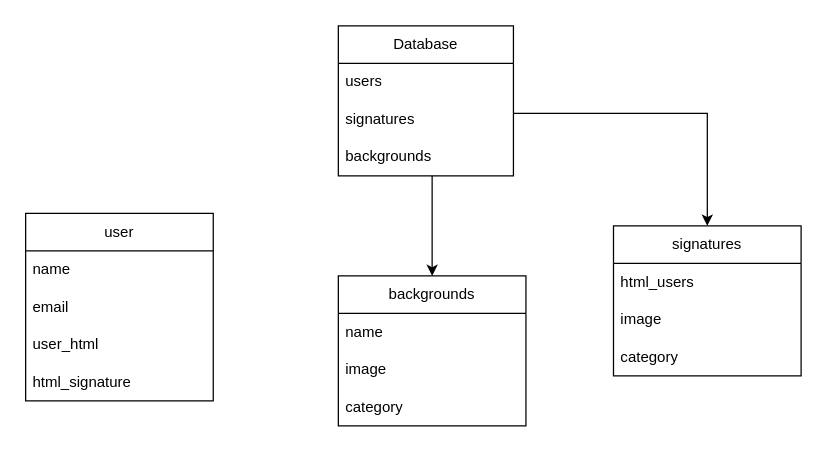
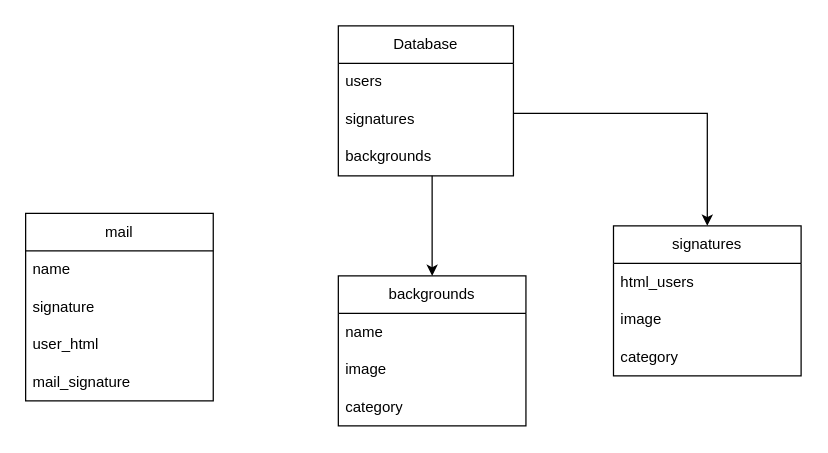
  <mxCell id="0" />
  <mxCell id="1" parent="0" />
  <mxCell id="2" value="Database" style="swimlane;fontStyle=0;childLayout=stackLayout;horizontal=1;startSize=30;horizontalStack=0;resizeParent=1;resizeParentMax=0;resizeLast=0;collapsible=1;marginBottom=0;whiteSpace=wrap;html=1;" vertex="1" parent="1"><mxGeometry x="270" y="20" width="140" height="120" as="geometry" /></mxCell>
  <mxCell id="3" value="users" style="text;strokeColor=none;fillColor=none;align=left;verticalAlign=middle;spacingLeft=4;spacingRight=4;overflow=hidden;points=[[0,0.5],[1,0.5]];portConstraint=eastwest;rotatable=0;whiteSpace=wrap;html=1;" vertex="1" parent="2"><mxGeometry y="30" width="140" height="30" as="geometry" /></mxCell>
  <mxCell id="4" value="signatures" style="text;strokeColor=none;fillColor=none;align=left;verticalAlign=middle;spacingLeft=4;spacingRight=4;overflow=hidden;points=[[0,0.5],[1,0.5]];portConstraint=eastwest;rotatable=0;whiteSpace=wrap;html=1;" vertex="1" parent="2"><mxGeometry y="60" width="140" height="30" as="geometry" /></mxCell>
  <mxCell id="5" value="backgrounds" style="text;strokeColor=none;fillColor=none;align=left;verticalAlign=middle;spacingLeft=4;spacingRight=4;overflow=hidden;points=[[0,0.5],[1,0.5]];portConstraint=eastwest;rotatable=0;whiteSpace=wrap;html=1;" vertex="1" parent="2"><mxGeometry y="90" width="140" height="30" as="geometry" /></mxCell>
- <mxCell id="6" value="user" style="swimlane;fontStyle=0;childLayout=stackLayout;horizontal=1;startSize=30;horizontalStack=0;resizeParent=1;resizeParentMax=0;resizeLast=0;collapsible=1;marginBottom=0;whiteSpace=wrap;html=1;" vertex="1" parent="1"><mxGeometry x="20" y="170" width="150" height="150" as="geometry" /></mxCell>
+ <mxCell id="6" value="mail" style="swimlane;fontStyle=0;childLayout=stackLayout;horizontal=1;startSize=30;horizontalStack=0;resizeParent=1;resizeParentMax=0;resizeLast=0;collapsible=1;marginBottom=0;whiteSpace=wrap;html=1;" vertex="1" parent="1"><mxGeometry x="20" y="170" width="150" height="150" as="geometry" /></mxCell>
  <mxCell id="7" value="name" style="text;strokeColor=none;fillColor=none;align=left;verticalAlign=middle;spacingLeft=4;spacingRight=4;overflow=hidden;points=[[0,0.5],[1,0.5]];portConstraint=eastwest;rotatable=0;whiteSpace=wrap;html=1;" vertex="1" parent="6"><mxGeometry y="30" width="150" height="30" as="geometry" /></mxCell>
- <mxCell id="8" value="email" style="text;strokeColor=none;fillColor=none;align=left;verticalAlign=middle;spacingLeft=4;spacingRight=4;overflow=hidden;points=[[0,0.5],[1,0.5]];portConstraint=eastwest;rotatable=0;whiteSpace=wrap;html=1;" vertex="1" parent="6"><mxGeometry y="60" width="150" height="30" as="geometry" /></mxCell>
+ <mxCell id="8" value="signature" style="text;strokeColor=none;fillColor=none;align=left;verticalAlign=middle;spacingLeft=4;spacingRight=4;overflow=hidden;points=[[0,0.5],[1,0.5]];portConstraint=eastwest;rotatable=0;whiteSpace=wrap;html=1;" vertex="1" parent="6"><mxGeometry y="60" width="150" height="30" as="geometry" /></mxCell>
  <mxCell id="9" value="user_html" style="text;strokeColor=none;fillColor=none;align=left;verticalAlign=middle;spacingLeft=4;spacingRight=4;overflow=hidden;points=[[0,0.5],[1,0.5]];portConstraint=eastwest;rotatable=0;whiteSpace=wrap;html=1;" vertex="1" parent="6"><mxGeometry y="90" width="150" height="30" as="geometry" /></mxCell>
- <mxCell id="10" value="html_signature" style="text;strokeColor=none;fillColor=none;align=left;verticalAlign=middle;spacingLeft=4;spacingRight=4;overflow=hidden;points=[[0,0.5],[1,0.5]];portConstraint=eastwest;rotatable=0;whiteSpace=wrap;html=1;" vertex="1" parent="6"><mxGeometry y="120" width="150" height="30" as="geometry" /></mxCell>
+ <mxCell id="10" value="mail_signature" style="text;strokeColor=none;fillColor=none;align=left;verticalAlign=middle;spacingLeft=4;spacingRight=4;overflow=hidden;points=[[0,0.5],[1,0.5]];portConstraint=eastwest;rotatable=0;whiteSpace=wrap;html=1;" vertex="1" parent="6"><mxGeometry y="120" width="150" height="30" as="geometry" /></mxCell>
  <mxCell id="11" value="signatures" style="swimlane;fontStyle=0;childLayout=stackLayout;horizontal=1;startSize=30;horizontalStack=0;resizeParent=1;resizeParentMax=0;resizeLast=0;collapsible=1;marginBottom=0;whiteSpace=wrap;html=1;" vertex="1" parent="1"><mxGeometry x="490" y="180" width="150" height="120" as="geometry" /></mxCell>
  <mxCell id="12" value="html_users" style="text;strokeColor=none;fillColor=none;align=left;verticalAlign=middle;spacingLeft=4;spacingRight=4;overflow=hidden;points=[[0,0.5],[1,0.5]];portConstraint=eastwest;rotatable=0;whiteSpace=wrap;html=1;" vertex="1" parent="11"><mxGeometry y="30" width="150" height="30" as="geometry" /></mxCell>
  <mxCell id="13" value="image" style="text;strokeColor=none;fillColor=none;align=left;verticalAlign=middle;spacingLeft=4;spacingRight=4;overflow=hidden;points=[[0,0.5],[1,0.5]];portConstraint=eastwest;rotatable=0;whiteSpace=wrap;html=1;" vertex="1" parent="11"><mxGeometry y="60" width="150" height="30" as="geometry" /></mxCell>
  <mxCell id="14" value="category" style="text;strokeColor=none;fillColor=none;align=left;verticalAlign=middle;spacingLeft=4;spacingRight=4;overflow=hidden;points=[[0,0.5],[1,0.5]];portConstraint=eastwest;rotatable=0;whiteSpace=wrap;html=1;" vertex="1" parent="11"><mxGeometry y="90" width="150" height="30" as="geometry" /></mxCell>
  <mxCell id="15" style="edgeStyle=orthogonalEdgeStyle;rounded=0;orthogonalLoop=1;jettySize=auto;html=1;entryX=0.5;entryY=0;entryDx=0;entryDy=0;" edge="1" parent="1" source="4" target="11"><mxGeometry relative="1" as="geometry"><mxPoint x="560" y="95" as="targetPoint" /><Array as="points"><mxPoint x="565" y="90" /></Array></mxGeometry></mxCell>
  <mxCell id="16" value="backgrounds" style="swimlane;fontStyle=0;childLayout=stackLayout;horizontal=1;startSize=30;horizontalStack=0;resizeParent=1;resizeParentMax=0;resizeLast=0;collapsible=1;marginBottom=0;whiteSpace=wrap;html=1;" vertex="1" parent="1"><mxGeometry x="270" y="220" width="150" height="120" as="geometry" /></mxCell>
  <mxCell id="17" value="name" style="text;strokeColor=none;fillColor=none;align=left;verticalAlign=middle;spacingLeft=4;spacingRight=4;overflow=hidden;points=[[0,0.5],[1,0.5]];portConstraint=eastwest;rotatable=0;whiteSpace=wrap;html=1;" vertex="1" parent="16"><mxGeometry y="30" width="150" height="30" as="geometry" /></mxCell>
  <mxCell id="18" value="image" style="text;strokeColor=none;fillColor=none;align=left;verticalAlign=middle;spacingLeft=4;spacingRight=4;overflow=hidden;points=[[0,0.5],[1,0.5]];portConstraint=eastwest;rotatable=0;whiteSpace=wrap;html=1;" vertex="1" parent="16"><mxGeometry y="60" width="150" height="30" as="geometry" /></mxCell>
  <mxCell id="19" value="category" style="text;strokeColor=none;fillColor=none;align=left;verticalAlign=middle;spacingLeft=4;spacingRight=4;overflow=hidden;points=[[0,0.5],[1,0.5]];portConstraint=eastwest;rotatable=0;whiteSpace=wrap;html=1;" vertex="1" parent="16"><mxGeometry y="90" width="150" height="30" as="geometry" /></mxCell>
  <mxCell id="20" style="edgeStyle=orthogonalEdgeStyle;rounded=0;orthogonalLoop=1;jettySize=auto;html=1;entryX=0.5;entryY=0;entryDx=0;entryDy=0;" edge="1" parent="1" source="5" target="16"><mxGeometry relative="1" as="geometry"><mxPoint x="350" y="200" as="targetPoint" /><Array as="points"><mxPoint x="345" y="160" /><mxPoint x="345" y="160" /></Array></mxGeometry></mxCell>
